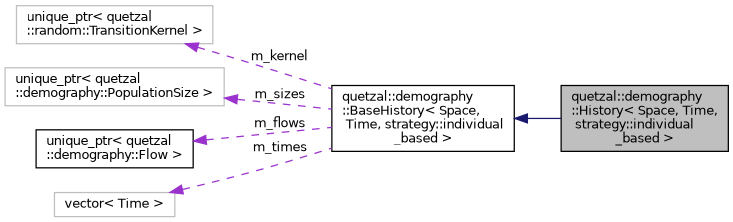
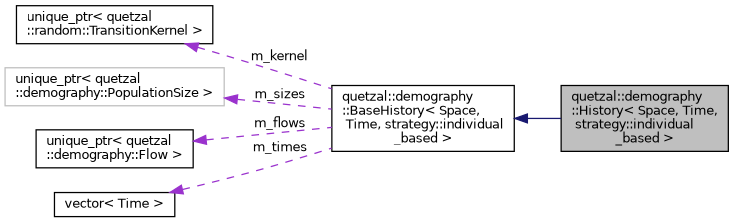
  digraph {
    rankdir=LR
    node [color=black fillcolor=white fontname=Helvetica fontsize=10 shape=record style=filled]
    edge [color=darkorchid3 dir=back fontname=Helvetica fontsize=10 labelfontname=Helvetica labelfontsize=10 style=dashed]
    n1 [fillcolor=grey75 fontcolor=black height=0.2 label="quetzal::demography\l::History\< Space, Time,\l strategy::individual\l_based \>" width=0.4]
    n2 [height=0.2 label="quetzal::demography\l::BaseHistory\< Space,\l Time, strategy::individual\l_based \>" width=0.4]
-   n3 [color=grey75 height=0.2 label="unique_ptr\< quetzal\l::random::TransitionKernel \>" width=0.4]
+   n3 [height=0.2 label="unique_ptr\< quetzal\l::random::TransitionKernel \>" width=0.4]
    n4 [color=grey75 height=0.2 label="unique_ptr\< quetzal\l::demography::PopulationSize \>" width=0.4]
    n5 [height=0.2 label="unique_ptr\< quetzal\l::demography::Flow \>" width=0.4]
-   n6 [color=grey75 height=0.2 label="vector\< Time \>" width=0.4]
+   n6 [height=0.2 label="vector\< Time \>" width=0.4]
    n2 -> n1 [color=midnightblue style=solid]
    n3 -> n2 [label=" m_kernel"]
    n4 -> n2 [label=" m_sizes"]
    n5 -> n2 [label=" m_flows"]
    n6 -> n2 [label=" m_times"]
  }
